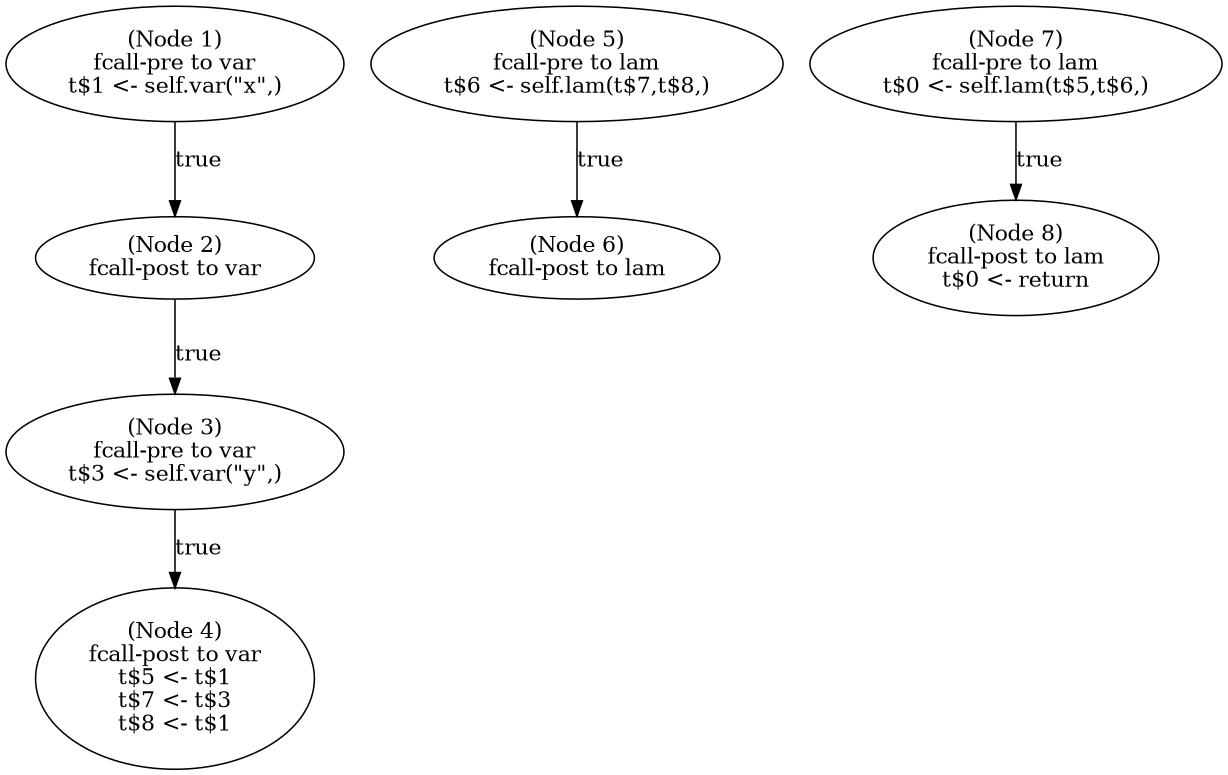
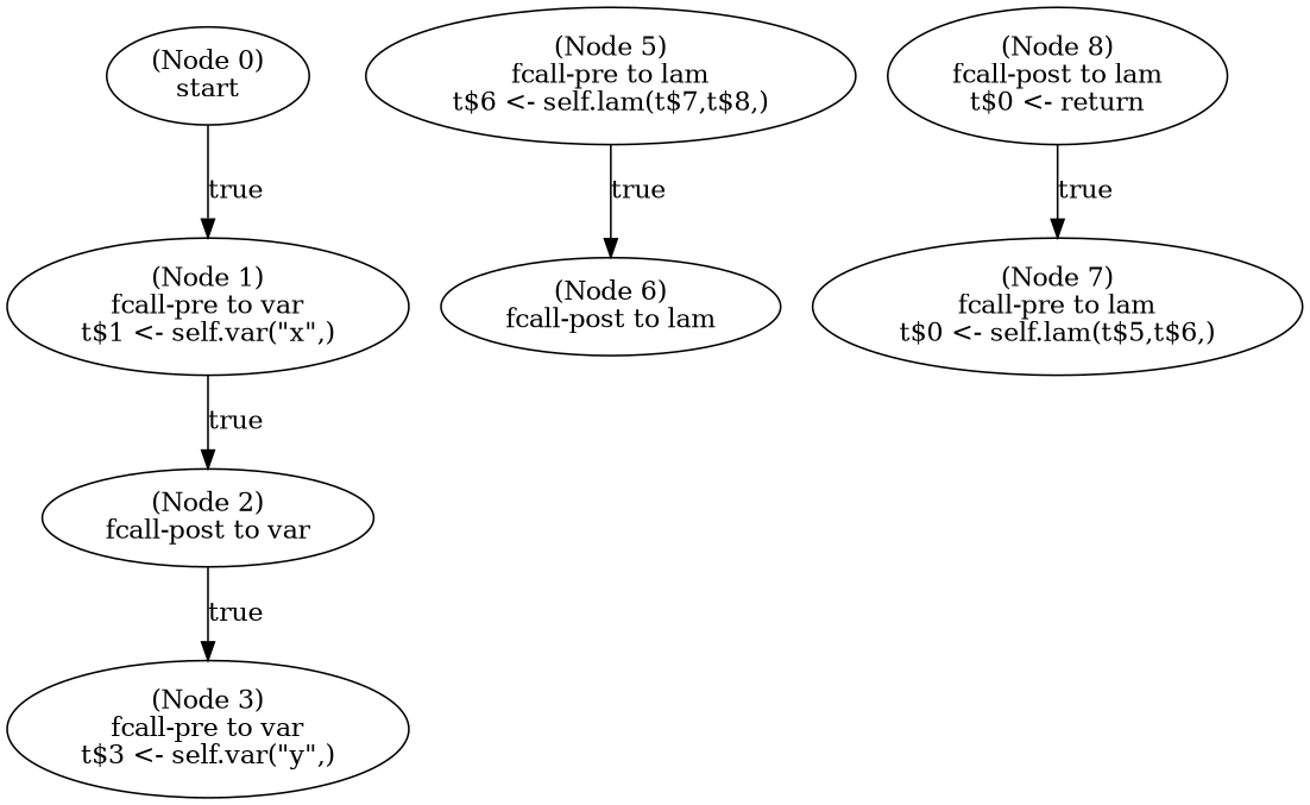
  digraph {
+   n1 [label="(Node 0)\nstart\n"]
    n2 [label="(Node 1)\nfcall-pre to var\nt$1 <- self.var(\"x\",)\n"]
    n3 [label="(Node 2)\nfcall-post to var\n"]
    n4 [label="(Node 3)\nfcall-pre to var\nt$3 <- self.var(\"y\",)\n"]
-   n5 [label="(Node 4)\nfcall-post to var\nt$5 <- t$1\nt$7 <- t$3\nt$8 <- t$1\n"]
    n6 [label="(Node 5)\nfcall-pre to lam\nt$6 <- self.lam(t$7,t$8,)\n"]
    n7 [label="(Node 6)\nfcall-post to lam\n"]
    n8 [label="(Node 7)\nfcall-pre to lam\nt$0 <- self.lam(t$5,t$6,)\n"]
    n9 [label="(Node 8)\nfcall-post to lam\nt$0 <- return\n"]
+   n1 -> n2 [label=true]
    n2 -> n3 [label=true]
    n3 -> n4 [label=true]
-   n4 -> n5 [label=true]
    n6 -> n7 [label=true]
-   n8 -> n9 [label=true]
+   n9 -> n8 [label=true]
  }
